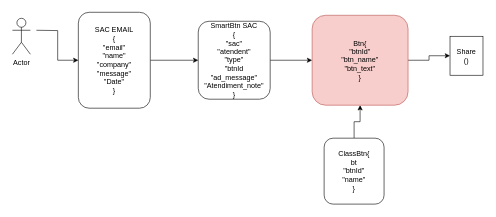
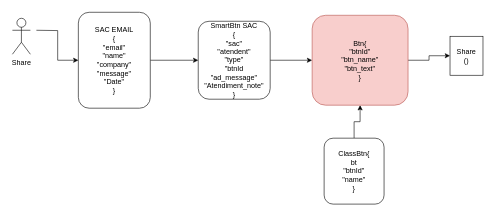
  <mxCell id="0" />
  <mxCell id="1" parent="0" />
  <mxCell id="2" style="edgeStyle=orthogonalEdgeStyle;rounded=0;orthogonalLoop=1;jettySize=auto;html=1;entryX=0;entryY=0.5;entryDx=0;entryDy=0;" edge="1" parent="1" source="3" target="7"><mxGeometry relative="1" as="geometry" /></mxCell>
  <mxCell id="3" value="SAC EMAIL&lt;br&gt;{&lt;br&gt;&quot;email&quot;&lt;br&gt;&quot;name&quot;&lt;br&gt;&quot;company&quot;&lt;br&gt;&quot;message&quot;&lt;br&gt;&quot;Date&quot;&lt;br&gt;}" style="rounded=1;whiteSpace=wrap;html=1;" vertex="1" parent="1"><mxGeometry x="130" y="20" width="120" height="160" as="geometry" /></mxCell>
  <mxCell id="4" style="edgeStyle=orthogonalEdgeStyle;rounded=0;orthogonalLoop=1;jettySize=auto;html=1;entryX=0;entryY=0.5;entryDx=0;entryDy=0;" edge="1" parent="1" target="3"><mxGeometry relative="1" as="geometry"><mxPoint x="60" y="50" as="sourcePoint" /></mxGeometry></mxCell>
- <mxCell id="5" value="Actor" style="shape=umlActor;verticalLabelPosition=bottom;labelBackgroundColor=#ffffff;verticalAlign=top;html=1;outlineConnect=0;" vertex="1" parent="1"><mxGeometry x="20" y="30" width="30" height="60" as="geometry" /></mxCell>
+ <mxCell id="5" value="Share" style="shape=umlActor;verticalLabelPosition=bottom;labelBackgroundColor=#ffffff;verticalAlign=top;html=1;outlineConnect=0;" vertex="1" parent="1"><mxGeometry x="20" y="30" width="30" height="60" as="geometry" /></mxCell>
  <mxCell id="6" style="edgeStyle=orthogonalEdgeStyle;rounded=0;orthogonalLoop=1;jettySize=auto;html=1;entryX=0;entryY=0.5;entryDx=0;entryDy=0;" edge="1" parent="1" source="7" target="11"><mxGeometry relative="1" as="geometry"><mxPoint x="540" y="100" as="targetPoint" /></mxGeometry></mxCell>
  <mxCell id="7" value="SmartBtn SAC&lt;br&gt;{&lt;br&gt;&quot;sac&quot;&lt;br&gt;&quot;atendent&quot;&lt;br&gt;&quot;type&quot;&lt;br&gt;&quot;btnId&lt;br&gt;&quot;ad_message&quot;&lt;br&gt;&quot;Atendiment_note&quot;&lt;br&gt;}" style="rounded=1;whiteSpace=wrap;html=1;" vertex="1" parent="1"><mxGeometry x="330" y="35" width="120" height="130" as="geometry" /></mxCell>
  <mxCell id="8" value="" style="edgeStyle=orthogonalEdgeStyle;rounded=0;orthogonalLoop=1;jettySize=auto;html=1;" edge="1" parent="1" source="9" target="11"><mxGeometry relative="1" as="geometry" /></mxCell>
  <mxCell id="9" value="ClassBtn{&lt;br&gt;bt&lt;br&gt;&quot;btnId&quot;&lt;br&gt;&quot;name&quot;&lt;br&gt;}" style="rounded=1;whiteSpace=wrap;html=1;" vertex="1" parent="1"><mxGeometry x="540" y="230" width="100" height="110" as="geometry" /></mxCell>
  <mxCell id="10" style="edgeStyle=orthogonalEdgeStyle;rounded=0;orthogonalLoop=1;jettySize=auto;html=1;" edge="1" parent="1" source="11" target="12"><mxGeometry relative="1" as="geometry" /></mxCell>
  <mxCell id="11" value="Btn{&lt;br&gt;&quot;btnId&quot;&lt;br&gt;&quot;btn_name&quot;&lt;br&gt;&quot;btn_text&quot;&lt;br&gt;}" style="rounded=1;whiteSpace=wrap;html=1;fillColor=#f8cecc;strokeColor=#b85450;" vertex="1" parent="1"><mxGeometry x="520" y="25" width="160" height="150" as="geometry" /></mxCell>
  <mxCell id="12" value="Share&lt;br&gt;()" style="whiteSpace=wrap;html=1;aspect=fixed;" vertex="1" parent="1"><mxGeometry x="750" y="60" width="55" height="65" as="geometry" /></mxCell>
